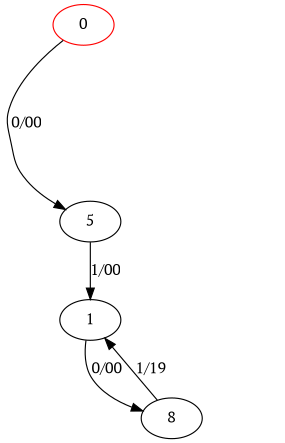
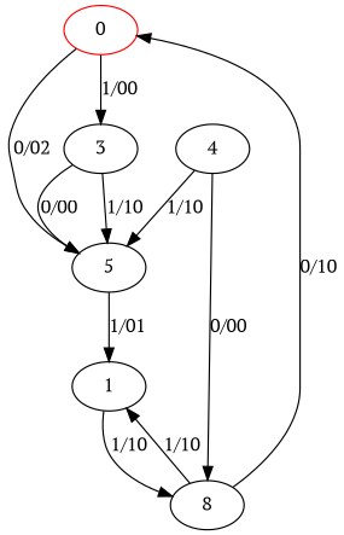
  digraph {
    fontname="PT Serif"
    node [fontname="PT Serif"]
    edge [fontname="PT Serif"]
    0 [color=red]
+   3
    5
    1
    n5 [label=8]
-   0 -> 5 [label="0/00"]
-   5 -> 1 [label="1/00"]
-   1 -> n5 [label="0/00"]
-   n5 -> 1 [label="1/19"]
+   4
+   0 -> 3 [label="1/00"]
+   0 -> 5 [label="0/02"]
+   3 -> 5 [label="0/00"]
+   3 -> 5 [label="1/10"]
+   5 -> 1 [label="1/01"]
+   1 -> n5 [label="1/10"]
+   n5 -> 0 [label="0/10"]
+   n5 -> 1 [label="1/10"]
+   4 -> 5 [label="1/10"]
+   4 -> n5 [label="0/00"]
  }
